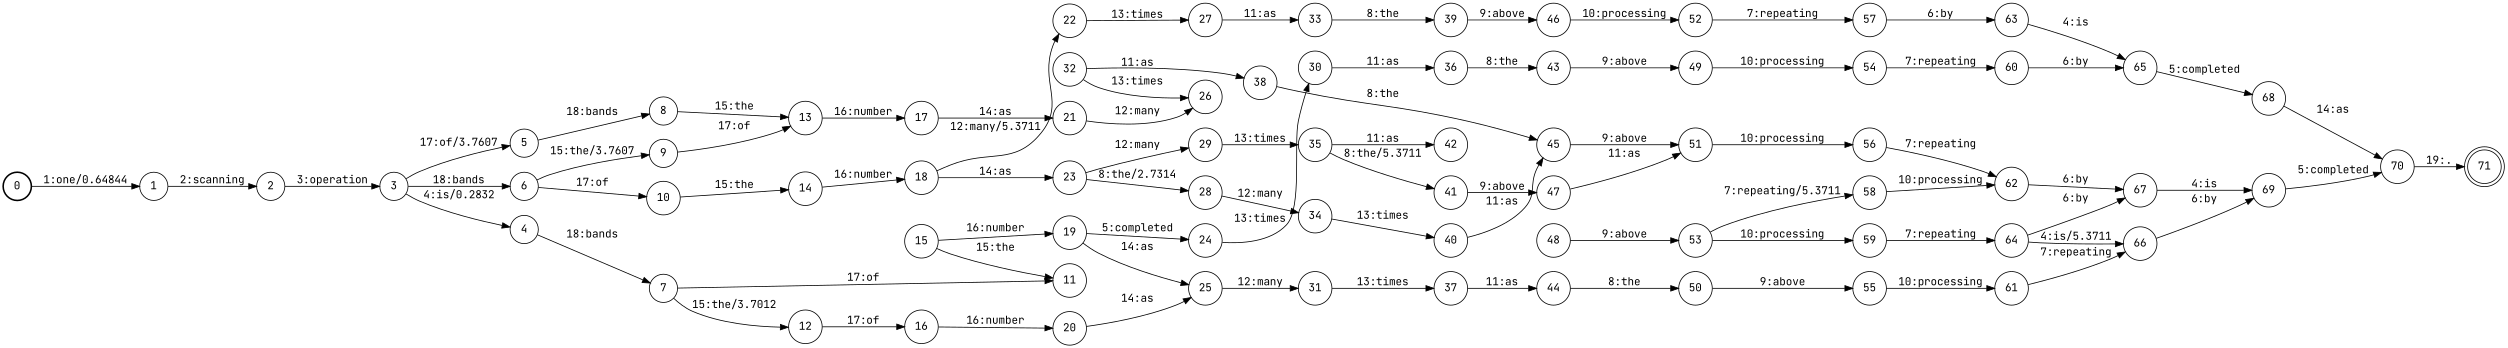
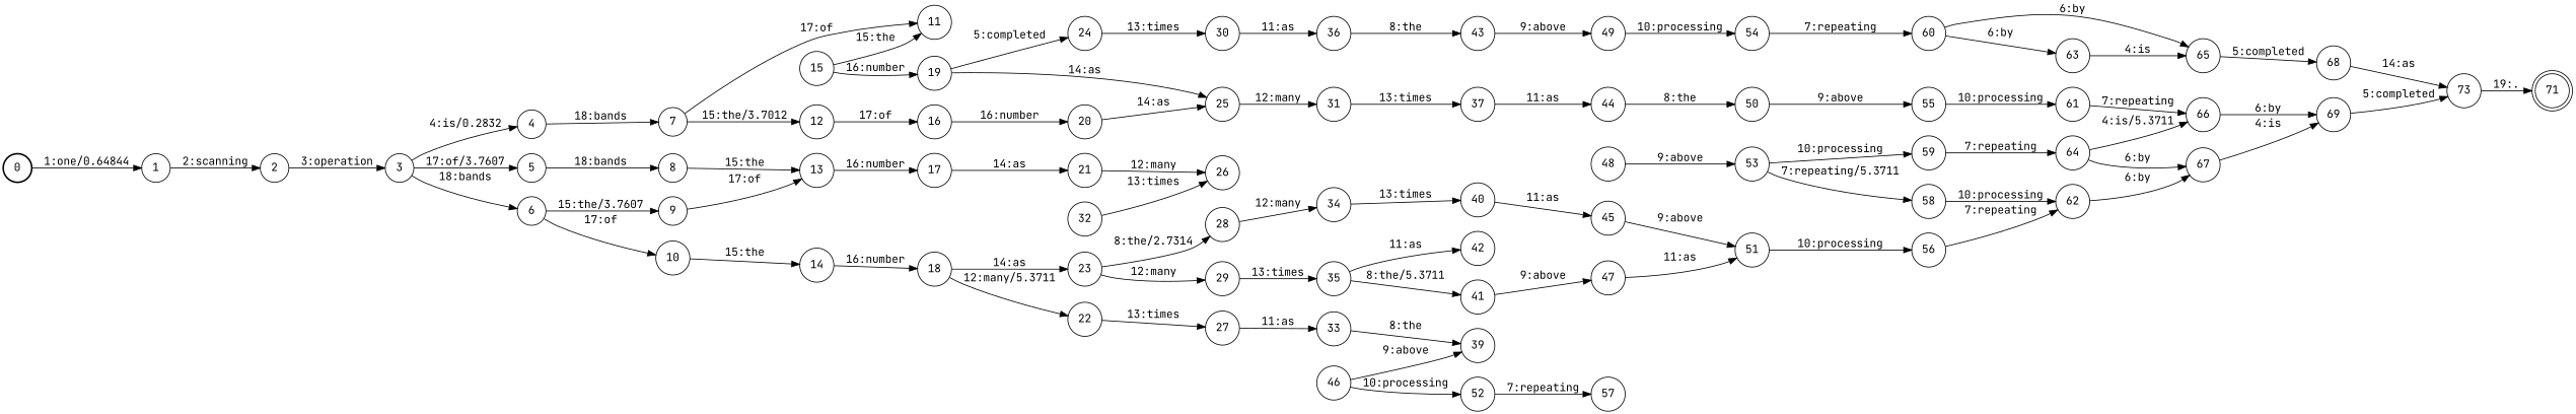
  digraph {
    fontname="JetBrains Mono"
    nodesep=0.25
    rankdir=LR
    ranksep=0.4
    node [fontname="JetBrains Mono" fontsize=14 shape=circle style=solid]
    edge [fontname="JetBrains Mono" fontsize=14]
    n1 [label=0 style=bold]
    n2 [label=1]
    n3 [label=2]
    n4 [label=3]
    n5 [label=4]
    n6 [label=5]
    n7 [label=6]
    n8 [label=7]
    n9 [label=8]
    n10 [label=9]
    n11 [label=10]
    n12 [label=12]
    n13 [label=11]
    n14 [label=13]
    n15 [label=14]
    n16 [label=16]
    n17 [label=17]
    n18 [label=18]
    n19 [label=20]
    n20 [label=15]
    n21 [label=19]
    n22 [label=21]
    n23 [label=23]
    n24 [label=22]
    n25 [label=25]
    n26 [label=24]
    n27 [label=26]
    n28 [label=29]
    n29 [label=28]
    n30 [label=27]
    n31 [label=31]
    n32 [label=30]
    n33 [label=35]
    n34 [label=34]
    n35 [label=33]
    n36 [label=37]
    n37 [label=36]
    n38 [label=32]
-   n39 [label=38]
    n40 [label=39]
    n41 [label=42]
    n42 [label=41]
    n43 [label=40]
    n44 [label=43]
    n45 [label=44]
    n46 [label=45]
    n47 [label=46]
    n48 [label=47]
    n49 [label=49]
    n50 [label=50]
    n51 [label=51]
    n52 [label=52]
    n53 [label=48]
    n54 [label=53]
    n55 [label=54]
    n56 [label=55]
    n57 [label=56]
    n58 [label=57]
    n59 [label=58]
    n60 [label=59]
    n61 [label=60]
    n62 [label=61]
    n63 [label=62]
    n64 [label=63]
    n65 [label=64]
    n66 [label=65]
    n67 [label=66]
    n68 [label=67]
    n69 [label=68]
    n70 [label=69]
-   n71 [label=70]
+   n71 [label=73]
    n72 [label=71 shape=doublecircle]
    n1 -> n2 [label="1:one/0.64844"]
    n2 -> n3 [label="2:scanning"]
    n3 -> n4 [label="3:operation"]
    n4 -> n5 [label="4:is/0.2832"]
    n4 -> n6 [label="17:of/3.7607"]
    n4 -> n7 [label="18:bands"]
    n5 -> n8 [label="18:bands"]
    n6 -> n9 [label="18:bands"]
    n7 -> n10 [label="15:the/3.7607"]
    n7 -> n11 [label="17:of"]
    n8 -> n12 [label="15:the/3.7012"]
    n8 -> n13 [label="17:of"]
    n9 -> n14 [label="15:the"]
    n10 -> n14 [label="17:of"]
    n11 -> n15 [label="15:the"]
    n12 -> n16 [label="17:of"]
    n14 -> n17 [label="16:number"]
    n15 -> n18 [label="16:number"]
    n16 -> n19 [label="16:number"]
    n17 -> n22 [label="14:as"]
    n18 -> n23 [label="14:as"]
    n18 -> n24 [label="12:many/5.3711"]
    n19 -> n25 [label="14:as"]
    n20 -> n13 [label="15:the"]
    n20 -> n21 [label="16:number"]
    n21 -> n25 [label="14:as"]
    n21 -> n26 [label="5:completed"]
    n22 -> n27 [label="12:many"]
    n23 -> n28 [label="12:many"]
    n23 -> n29 [label="8:the/2.7314"]
    n24 -> n30 [label="13:times"]
    n25 -> n31 [label="12:many"]
    n26 -> n32 [label="13:times"]
    n28 -> n33 [label="13:times"]
    n29 -> n34 [label="12:many"]
    n30 -> n35 [label="11:as"]
    n31 -> n36 [label="13:times"]
    n32 -> n37 [label="11:as"]
    n33 -> n41 [label="11:as"]
    n33 -> n42 [label="8:the/5.3711"]
    n34 -> n43 [label="13:times"]
    n35 -> n40 [label="8:the"]
    n36 -> n45 [label="11:as"]
    n37 -> n44 [label="8:the"]
    n38 -> n27 [label="13:times"]
-   n38 -> n39 [label="11:as"]
-   n39 -> n46 [label="8:the"]
-   n40 -> n47 [label="9:above"]
+   n47 -> n40 [label="9:above"]
    n42 -> n48 [label="9:above"]
    n43 -> n46 [label="11:as"]
    n44 -> n49 [label="9:above"]
    n45 -> n50 [label="8:the"]
    n46 -> n51 [label="9:above"]
    n47 -> n52 [label="10:processing"]
    n48 -> n51 [label="11:as"]
    n49 -> n55 [label="10:processing"]
    n50 -> n56 [label="9:above"]
    n51 -> n57 [label="10:processing"]
    n52 -> n58 [label="7:repeating"]
    n53 -> n54 [label="9:above"]
    n54 -> n59 [label="7:repeating/5.3711"]
    n54 -> n60 [label="10:processing"]
    n55 -> n61 [label="7:repeating"]
    n56 -> n62 [label="10:processing"]
    n57 -> n63 [label="7:repeating"]
-   n58 -> n64 [label="6:by"]
+   n61 -> n64 [label="6:by"]
    n59 -> n63 [label="10:processing"]
    n60 -> n65 [label="7:repeating"]
    n61 -> n66 [label="6:by"]
    n62 -> n67 [label="7:repeating"]
    n63 -> n68 [label="6:by"]
    n64 -> n66 [label="4:is"]
    n65 -> n67 [label="4:is/5.3711"]
    n65 -> n68 [label="6:by"]
    n66 -> n69 [label="5:completed"]
    n67 -> n70 [label="6:by"]
    n68 -> n70 [label="4:is"]
    n69 -> n71 [label="14:as"]
    n70 -> n71 [label="5:completed"]
    n71 -> n72 [label="19:."]
  }
